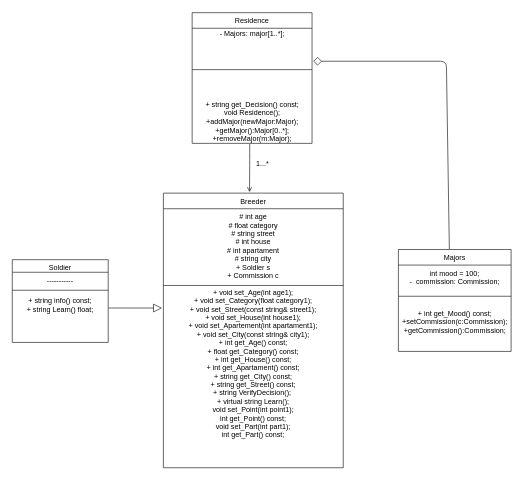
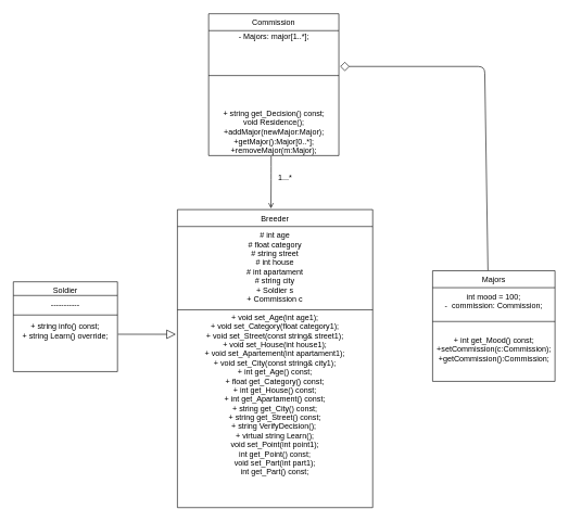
  <mxCell id="0" />
  <mxCell id="1" parent="0" />
  <mxCell id="2" value="Breeder" style="swimlane;fontStyle=0;align=center;verticalAlign=top;childLayout=stackLayout;horizontal=1;startSize=26;horizontalStack=0;resizeParent=1;resizeLast=0;collapsible=1;marginBottom=0;rounded=0;shadow=0;strokeWidth=1;" parent="1" vertex="1"><mxGeometry x="272" y="321" width="300" height="458" as="geometry"><mxRectangle x="230" y="140" width="160" height="26" as="alternateBounds" /></mxGeometry></mxCell>
  <mxCell id="3" value="# int age&#10;# float category&#10;# string street&#10;# int house&#10;# int apartament&#10;# string city&#10;+ Soldier s&#10;+ Commission c" style="text;align=center;verticalAlign=top;spacingLeft=4;spacingRight=4;overflow=hidden;rotatable=0;points=[[0,0.5],[1,0.5]];portConstraint=eastwest;" parent="2" vertex="1"><mxGeometry y="26" width="300" height="124" as="geometry" /></mxCell>
  <mxCell id="4" value="" style="line;html=1;strokeWidth=1;align=left;verticalAlign=middle;spacingTop=-1;spacingLeft=3;spacingRight=3;rotatable=0;labelPosition=right;points=[];portConstraint=eastwest;" parent="2" vertex="1"><mxGeometry y="150" width="300" height="8" as="geometry" /></mxCell>
  <mxCell id="5" value="Soldier" style="swimlane;fontStyle=0;align=center;verticalAlign=top;childLayout=stackLayout;horizontal=1;startSize=21;horizontalStack=0;resizeParent=1;resizeLast=0;collapsible=1;marginBottom=0;rounded=0;shadow=0;strokeWidth=1;" parent="1" vertex="1"><mxGeometry x="20" y="432" width="160" height="138" as="geometry"><mxRectangle x="130" y="380" width="160" height="26" as="alternateBounds" /></mxGeometry></mxCell>
  <mxCell id="6" value="-----------" style="text;align=center;verticalAlign=top;spacingLeft=4;spacingRight=4;overflow=hidden;rotatable=0;points=[[0,0.5],[1,0.5]];portConstraint=eastwest;rounded=0;shadow=0;html=0;" parent="5" vertex="1"><mxGeometry y="21" width="160" height="26" as="geometry" /></mxCell>
  <mxCell id="7" value="" style="line;html=1;strokeWidth=1;align=left;verticalAlign=middle;spacingTop=-1;spacingLeft=3;spacingRight=3;rotatable=0;labelPosition=right;points=[];portConstraint=eastwest;" parent="5" vertex="1"><mxGeometry y="47" width="160" height="8" as="geometry" /></mxCell>
- <mxCell id="8" value="+ string info() const;&#10;+ string Learn() float;" style="text;align=center;verticalAlign=top;spacingLeft=4;spacingRight=4;overflow=hidden;rotatable=0;points=[[0,0.5],[1,0.5]];portConstraint=eastwest;" parent="5" vertex="1"><mxGeometry y="55" width="160" height="40" as="geometry" /></mxCell>
+ <mxCell id="8" value="+ string info() const;&#10;+ string Learn() override;" style="text;align=center;verticalAlign=top;spacingLeft=4;spacingRight=4;overflow=hidden;rotatable=0;points=[[0,0.5],[1,0.5]];portConstraint=eastwest;" parent="5" vertex="1"><mxGeometry y="55" width="160" height="40" as="geometry" /></mxCell>
  <mxCell id="9" value="Majors" style="swimlane;fontStyle=0;align=center;verticalAlign=top;childLayout=stackLayout;horizontal=1;startSize=26;horizontalStack=0;resizeParent=1;resizeLast=0;collapsible=1;marginBottom=0;rounded=0;shadow=0;strokeWidth=1;" parent="1" vertex="1"><mxGeometry x="664" y="415" width="188" height="170" as="geometry"><mxRectangle x="340" y="380" width="170" height="26" as="alternateBounds" /></mxGeometry></mxCell>
  <mxCell id="10" value="int mood = 100;&#10;-  commission: Commission;" style="text;align=center;verticalAlign=top;spacingLeft=4;spacingRight=4;overflow=hidden;rotatable=0;points=[[0,0.5],[1,0.5]];portConstraint=eastwest;" parent="9" vertex="1"><mxGeometry y="26" width="188" height="32" as="geometry" /></mxCell>
  <mxCell id="11" value="" style="line;html=1;strokeWidth=1;align=left;verticalAlign=middle;spacingTop=-1;spacingLeft=3;spacingRight=3;rotatable=0;labelPosition=right;points=[];portConstraint=eastwest;" parent="9" vertex="1"><mxGeometry y="58" width="188" height="40" as="geometry" /></mxCell>
  <mxCell id="12" value="+ int get_Mood() const;&lt;br&gt;+setCommission(c:Commission);&lt;br&gt;+getCommission():Commission;" style="text;html=1;align=center;verticalAlign=middle;resizable=0;points=[];autosize=1;fontSize=12;" parent="9" vertex="1"><mxGeometry y="98" width="188" height="45" as="geometry" /></mxCell>
  <mxCell id="13" value="+ void set_Age(int age1);&#10;+ void set_Category(float category1);&#10;+ void set_Street(const string&amp; street1);&#10;+ void set_House(int house1);&#10;+ void set_Apartement(int apartament1);&#10;+ void set_City(const string&amp; city1);&#10;+ int get_Age() const;&#10;+ float get_Category() const;&#10;+ int get_House() const;&#10;+ int get_Apartament() const;&#10;+ string get_City() const;&#10;+ string get_Street() const;&#10;+ string VerifyDecision(); &#10;+ virtual string Learn();&#10;void set_Point(int point1);&#10;&#09;int get_Point() const;&#10;&#09;void set_Part(int part1);&#10;&#09;int get_Part() const;" style="text;align=center;verticalAlign=top;spacingLeft=4;spacingRight=4;overflow=hidden;rotatable=0;points=[[0,0.5],[1,0.5]];portConstraint=eastwest;" parent="1" vertex="1"><mxGeometry x="272" y="473" width="300" height="305" as="geometry" /></mxCell>
  <mxCell id="14" value="" style="endArrow=block;html=1;endFill=0;jumpSize=12;strokeWidth=1;endSize=12;entryX=-0.008;entryY=0.13;entryDx=0;entryDy=0;entryPerimeter=0;exitX=1.005;exitY=0.64;exitDx=0;exitDy=0;exitPerimeter=0;" parent="1" source="8" target="13" edge="1"><mxGeometry width="50" height="50" relative="1" as="geometry"><mxPoint x="203" y="533" as="sourcePoint" /><mxPoint x="253" y="483" as="targetPoint" /></mxGeometry></mxCell>
  <mxCell id="15" value="" style="endArrow=none;html=1;strokeWidth=1;entryX=0.452;entryY=-0.004;entryDx=0;entryDy=0;entryPerimeter=0;startArrow=diamond;startFill=0;endFill=0;endSize=6;startSize=12;" parent="1" target="9" edge="1"><mxGeometry width="50" height="50" relative="1" as="geometry"><mxPoint x="522" y="101" as="sourcePoint" /><mxPoint x="667" y="499" as="targetPoint" /><Array as="points"><mxPoint x="744" y="101" /></Array></mxGeometry></mxCell>
  <mxCell id="16" value="" style="endArrow=open;html=1;endFill=0;entryX=0.479;entryY=-0.004;entryDx=0;entryDy=0;entryPerimeter=0;startArrow=none;startFill=0;" parent="1" target="2" edge="1"><mxGeometry width="50" height="50" relative="1" as="geometry"><mxPoint x="416" y="239" as="sourcePoint" /><mxPoint x="446" y="259" as="targetPoint" /><Array as="points"><mxPoint x="416" y="239" /><mxPoint x="416" y="265" /></Array></mxGeometry></mxCell>
- <mxCell id="17" value="Residence" style="swimlane;fontStyle=0;align=center;verticalAlign=top;childLayout=stackLayout;horizontal=1;startSize=26;horizontalStack=0;resizeParent=1;resizeLast=0;collapsible=1;marginBottom=0;rounded=0;shadow=0;strokeWidth=1;" parent="1" vertex="1"><mxGeometry x="320" y="20" width="200" height="218" as="geometry"><mxRectangle x="550" y="140" width="160" height="26" as="alternateBounds" /></mxGeometry></mxCell>
+ <mxCell id="17" value="Commission" style="swimlane;fontStyle=0;align=center;verticalAlign=top;childLayout=stackLayout;horizontal=1;startSize=26;horizontalStack=0;resizeParent=1;resizeLast=0;collapsible=1;marginBottom=0;rounded=0;shadow=0;strokeWidth=1;" parent="1" vertex="1"><mxGeometry x="320" y="20" width="200" height="218" as="geometry"><mxRectangle x="550" y="140" width="160" height="26" as="alternateBounds" /></mxGeometry></mxCell>
  <mxCell id="18" value="&lt;span&gt;- Majors: major[1..*];&lt;/span&gt;" style="text;html=1;align=center;verticalAlign=middle;resizable=0;points=[];autosize=1;" parent="17" vertex="1"><mxGeometry y="26" width="200" height="18" as="geometry" /></mxCell>
  <mxCell id="19" value="" style="line;html=1;strokeWidth=1;align=left;verticalAlign=middle;spacingTop=-1;spacingLeft=3;spacingRight=3;rotatable=0;labelPosition=right;points=[];portConstraint=eastwest;" parent="17" vertex="1"><mxGeometry y="44" width="200" height="102" as="geometry" /></mxCell>
  <mxCell id="20" value="+ string get_Decision() const;&lt;br&gt;void Residence();&lt;br&gt;+addMajor(newMajor:Major);&lt;br&gt;+getMajor():Major[0..*];&lt;br&gt;+removeMajor(m:Major);" style="text;html=1;align=center;verticalAlign=middle;resizable=0;points=[];autosize=1;fontSize=12;" parent="17" vertex="1"><mxGeometry y="146" width="200" height="72" as="geometry" /></mxCell>
  <mxCell id="21" value="1...*" style="text;html=1;align=center;verticalAlign=middle;resizable=0;points=[];autosize=1;" parent="1" vertex="1"><mxGeometry x="421" y="264" width="32" height="18" as="geometry" /></mxCell>
